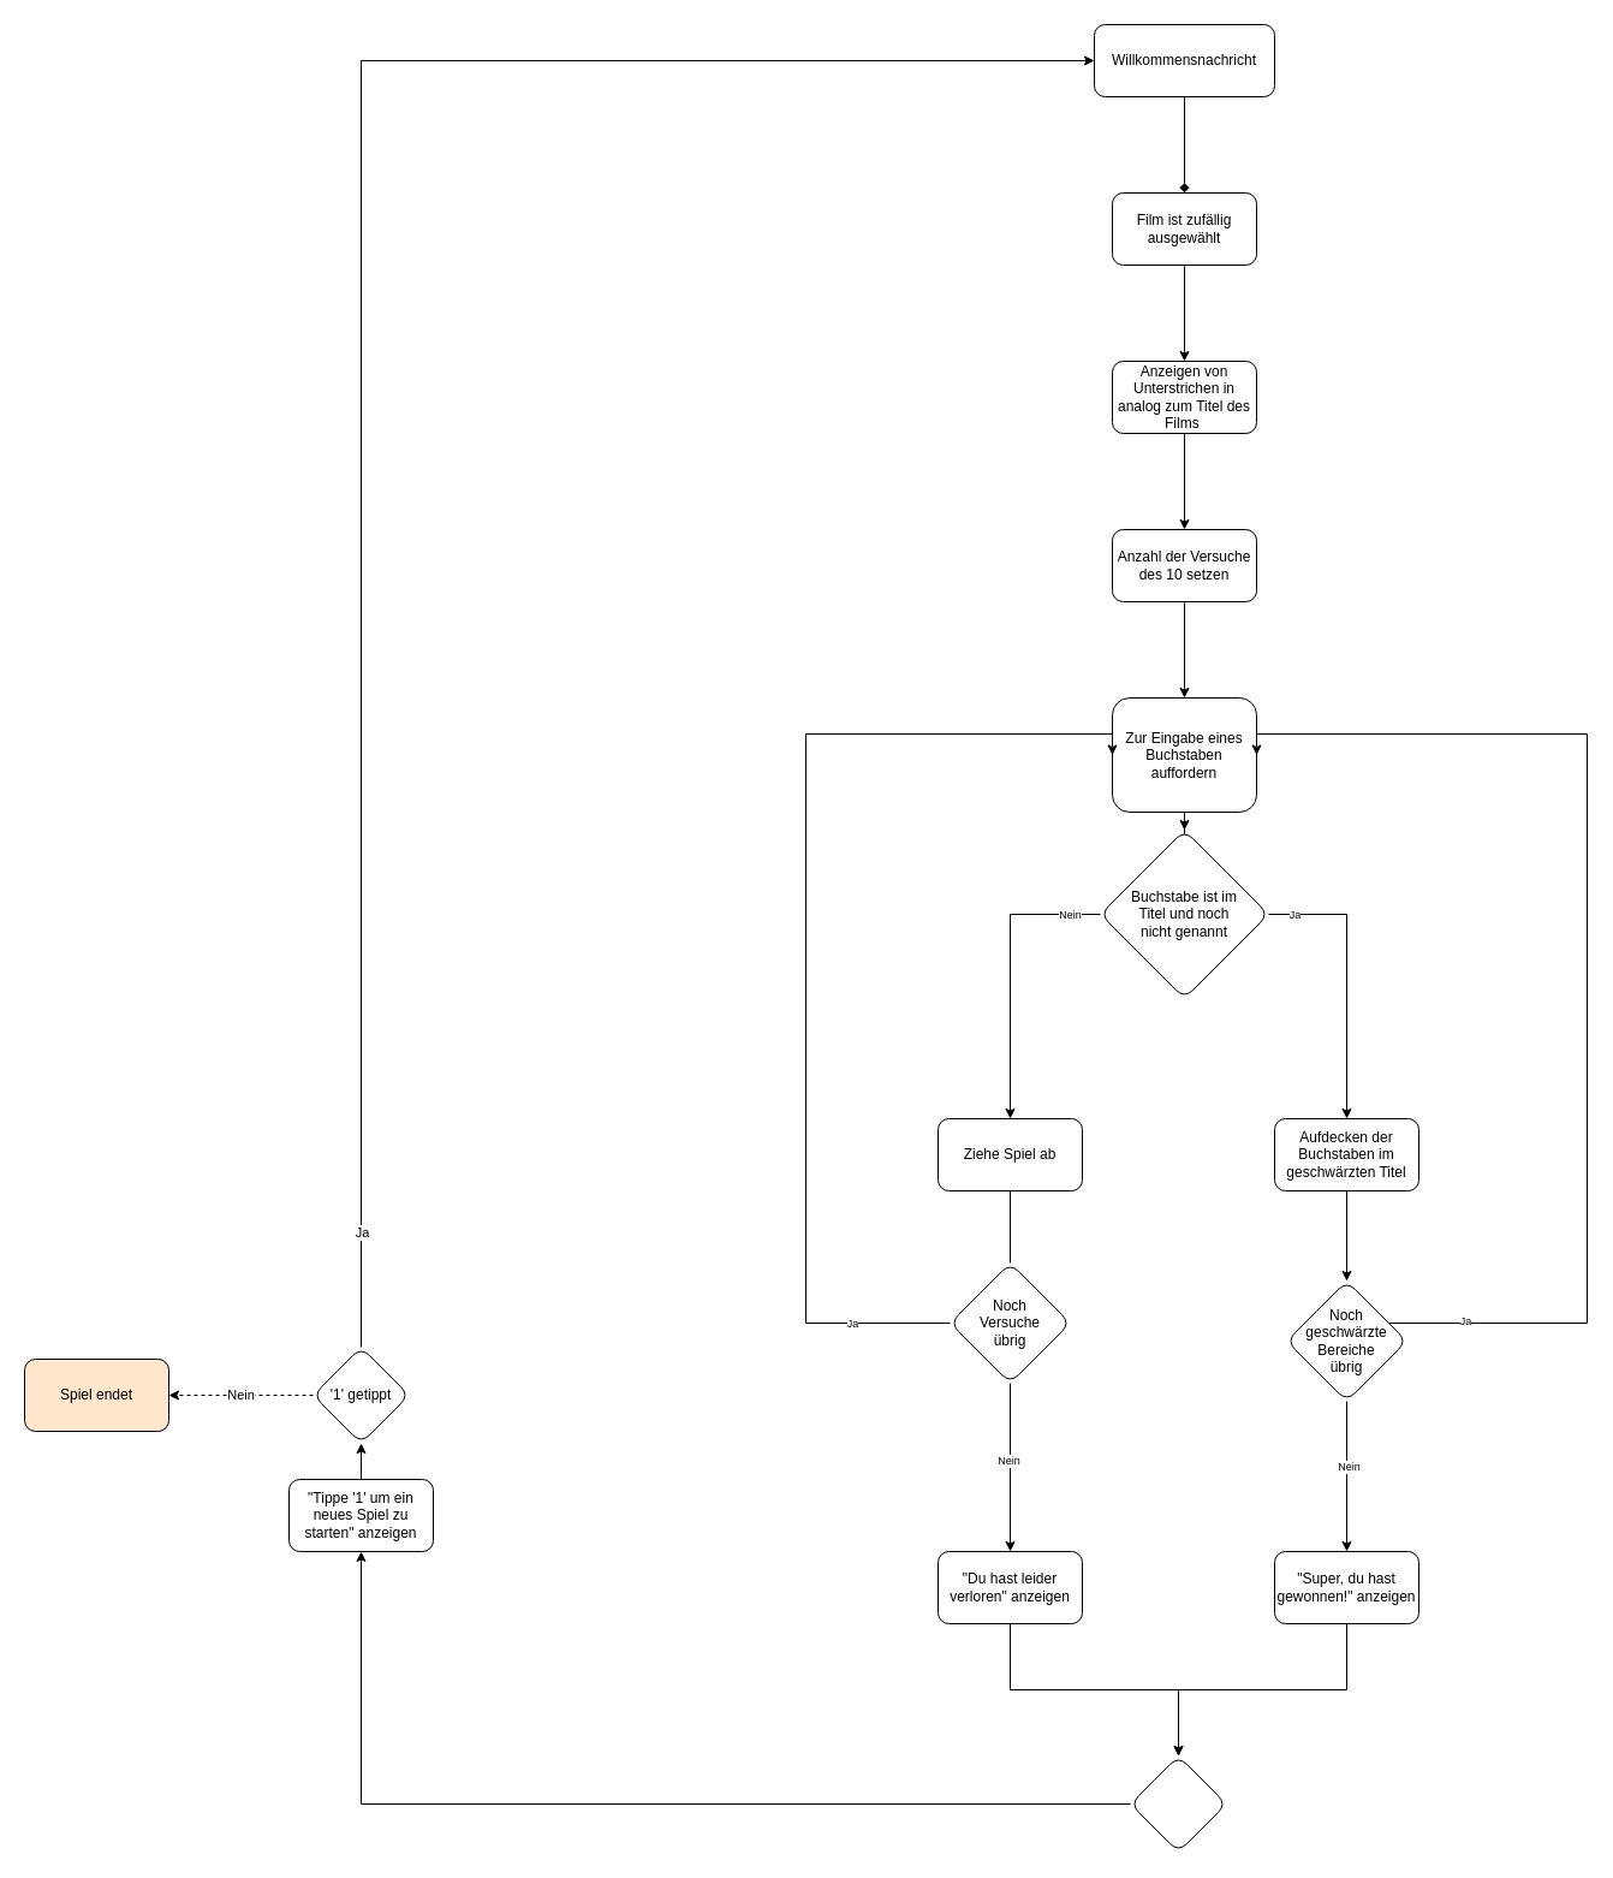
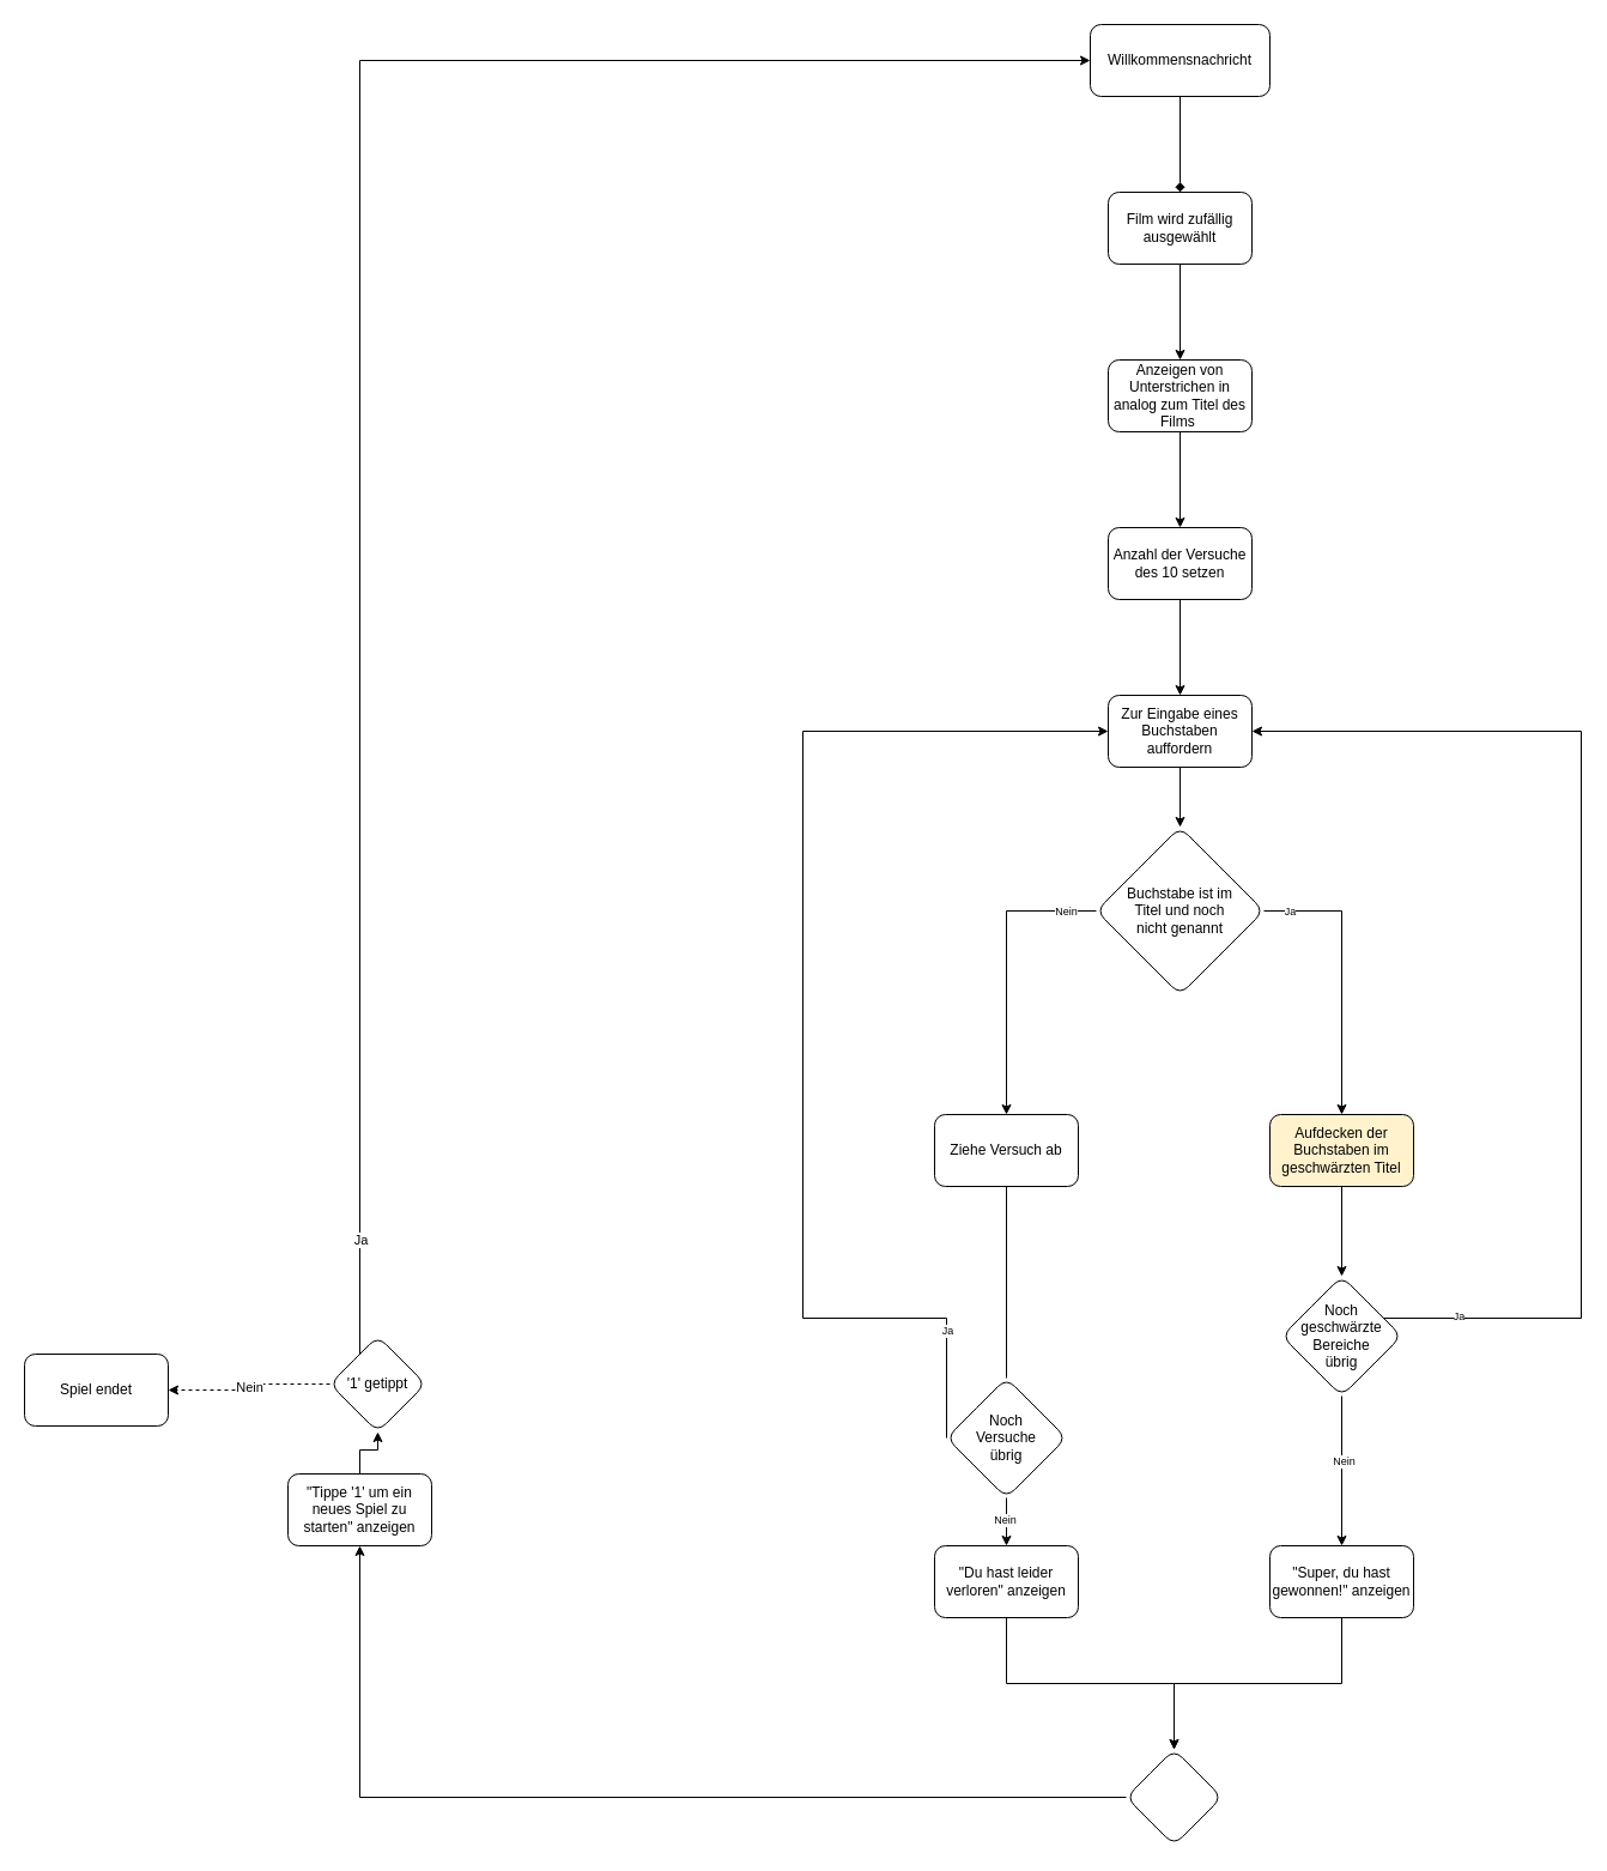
  <mxCell id="0" />
  <mxCell id="1" parent="0" />
  <mxCell id="2" value="" style="edgeStyle=orthogonalEdgeStyle;rounded=0;orthogonalLoop=1;jettySize=auto;html=1;endArrow=diamond;" edge="1" parent="1" source="3" target="5"><mxGeometry relative="1" as="geometry" /></mxCell>
  <mxCell id="3" value="Willkommensnachricht" style="rounded=1;whiteSpace=wrap;html=1;" vertex="1" parent="1"><mxGeometry x="910" y="20" width="150" height="60" as="geometry" /></mxCell>
  <mxCell id="4" value="" style="edgeStyle=orthogonalEdgeStyle;rounded=0;orthogonalLoop=1;jettySize=auto;html=1;" edge="1" parent="1" source="5" target="7"><mxGeometry relative="1" as="geometry" /></mxCell>
- <mxCell id="5" value="Film ist zufällig ausgewählt" style="whiteSpace=wrap;html=1;rounded=1;" vertex="1" parent="1"><mxGeometry x="925" y="160" width="120" height="60" as="geometry" /></mxCell>
+ <mxCell id="5" value="Film wird zufällig ausgewählt" style="whiteSpace=wrap;html=1;rounded=1;" vertex="1" parent="1"><mxGeometry x="925" y="160" width="120" height="60" as="geometry" /></mxCell>
  <mxCell id="6" value="" style="edgeStyle=orthogonalEdgeStyle;rounded=0;orthogonalLoop=1;jettySize=auto;html=1;" edge="1" parent="1" source="7" target="9"><mxGeometry relative="1" as="geometry" /></mxCell>
  <mxCell id="7" value="Anzeigen von Unterstrichen in analog zum Titel des Films&amp;nbsp;" style="whiteSpace=wrap;html=1;rounded=1;" vertex="1" parent="1"><mxGeometry x="925" y="300" width="120" height="60" as="geometry" /></mxCell>
  <mxCell id="8" value="" style="edgeStyle=orthogonalEdgeStyle;rounded=0;orthogonalLoop=1;jettySize=auto;html=1;" edge="1" parent="1" source="9" target="11"><mxGeometry relative="1" as="geometry" /></mxCell>
  <mxCell id="9" value="Anzahl der Versuche des 10 setzen" style="whiteSpace=wrap;html=1;rounded=1;" vertex="1" parent="1"><mxGeometry x="925" y="440" width="120" height="60" as="geometry" /></mxCell>
  <mxCell id="10" value="" style="edgeStyle=orthogonalEdgeStyle;rounded=0;orthogonalLoop=1;jettySize=auto;html=1;" edge="1" parent="1" source="11" target="16"><mxGeometry relative="1" as="geometry" /></mxCell>
- <mxCell id="11" value="Zur Eingabe eines Buchstaben auffordern" style="whiteSpace=wrap;html=1;rounded=1;" vertex="1" parent="1"><mxGeometry x="925" y="580" width="120" height="95" as="geometry" /></mxCell>
+ <mxCell id="11" value="Zur Eingabe eines Buchstaben auffordern" style="whiteSpace=wrap;html=1;rounded=1;" vertex="1" parent="1"><mxGeometry x="925" y="580" width="120" height="60" as="geometry" /></mxCell>
  <mxCell id="12" value="" style="edgeStyle=orthogonalEdgeStyle;rounded=0;orthogonalLoop=1;jettySize=auto;html=1;" edge="1" parent="1" source="16" target="18"><mxGeometry relative="1" as="geometry" /></mxCell>
  <mxCell id="13" value="Nein" style="edgeLabel;html=1;align=center;verticalAlign=middle;resizable=0;points=[];fontSize=9;" vertex="1" connectable="0" parent="12"><mxGeometry x="-0.79" relative="1" as="geometry"><mxPoint as="offset" /></mxGeometry></mxCell>
  <mxCell id="14" value="" style="edgeStyle=orthogonalEdgeStyle;rounded=0;orthogonalLoop=1;jettySize=auto;html=1;" edge="1" parent="1" source="16" target="32"><mxGeometry x="0.273" y="60" relative="1" as="geometry"><mxPoint as="offset" /></mxGeometry></mxCell>
  <mxCell id="15" value="Ja" style="edgeLabel;html=1;align=center;verticalAlign=middle;resizable=0;points=[];fontSize=9;" vertex="1" connectable="0" parent="14"><mxGeometry x="-0.821" relative="1" as="geometry"><mxPoint as="offset" /></mxGeometry></mxCell>
  <mxCell id="16" value="&lt;span style=&quot;background-color: rgb(255, 255, 255);&quot;&gt;&lt;font style=&quot;font-size: 12px;&quot;&gt;Buchstabe ist im &lt;br&gt;Titel und noch &lt;br&gt;nicht genannt&lt;/font&gt;&lt;/span&gt;" style="rhombus;whiteSpace=wrap;html=1;rounded=1;" vertex="1" parent="1"><mxGeometry x="915" y="690" width="140" height="140" as="geometry" /></mxCell>
  <mxCell id="17" value="" style="edgeStyle=orthogonalEdgeStyle;rounded=0;orthogonalLoop=1;jettySize=auto;html=1;endArrow=none;" edge="1" parent="1" source="18" target="23"><mxGeometry relative="1" as="geometry" /></mxCell>
- <mxCell id="18" value="Ziehe Spiel ab" style="whiteSpace=wrap;html=1;rounded=1;" vertex="1" parent="1"><mxGeometry x="780" y="930" width="120" height="60" as="geometry" /></mxCell>
+ <mxCell id="18" value="Ziehe Versuch ab" style="whiteSpace=wrap;html=1;rounded=1;" vertex="1" parent="1"><mxGeometry x="780" y="930" width="120" height="60" as="geometry" /></mxCell>
  <mxCell id="19" style="edgeStyle=orthogonalEdgeStyle;rounded=0;orthogonalLoop=1;jettySize=auto;html=1;exitX=0;exitY=0.5;exitDx=0;exitDy=0;entryX=0;entryY=0.5;entryDx=0;entryDy=0;" edge="1" parent="1" source="23" target="11"><mxGeometry relative="1" as="geometry"><mxPoint x="760" y="986" as="targetPoint" /><Array as="points"><mxPoint x="670" y="1100" /><mxPoint x="670" y="610" /></Array></mxGeometry></mxCell>
  <mxCell id="20" value="Ja" style="edgeLabel;html=1;align=center;verticalAlign=middle;resizable=0;points=[];fontSize=9;" vertex="1" connectable="0" parent="19"><mxGeometry x="-0.814" relative="1" as="geometry"><mxPoint as="offset" /></mxGeometry></mxCell>
  <mxCell id="21" style="edgeStyle=orthogonalEdgeStyle;rounded=0;orthogonalLoop=1;jettySize=auto;html=1;fontSize=9;" edge="1" parent="1" source="23" target="41"><mxGeometry relative="1" as="geometry" /></mxCell>
  <mxCell id="22" value="Nein" style="edgeLabel;html=1;align=center;verticalAlign=middle;resizable=0;points=[];fontSize=9;" vertex="1" connectable="0" parent="21"><mxGeometry x="-0.089" y="-2" relative="1" as="geometry"><mxPoint as="offset" /></mxGeometry></mxCell>
- <mxCell id="23" value="Noch &lt;br&gt;Versuche &lt;br&gt;übrig" style="rhombus;whiteSpace=wrap;html=1;rounded=1;" vertex="1" parent="1"><mxGeometry x="790" y="1050" width="100" height="100" as="geometry" /></mxCell>
+ <mxCell id="23" value="Noch &lt;br&gt;Versuche &lt;br&gt;übrig" style="rhombus;whiteSpace=wrap;html=1;rounded=1;" vertex="1" parent="1"><mxGeometry x="790" y="1150" width="100" height="100" as="geometry" /></mxCell>
  <mxCell id="24" value="" style="edgeStyle=orthogonalEdgeStyle;rounded=0;orthogonalLoop=1;jettySize=auto;html=1;" edge="1" parent="1" source="25" target="29"><mxGeometry relative="1" as="geometry" /></mxCell>
  <mxCell id="25" value="&quot;Tippe '1' um ein neues Spiel zu starten&quot; anzeigen" style="whiteSpace=wrap;html=1;rounded=1;" vertex="1" parent="1"><mxGeometry x="240" y="1230" width="120" height="60" as="geometry" /></mxCell>
  <mxCell id="26" value="Nein" style="edgeStyle=orthogonalEdgeStyle;rounded=0;orthogonalLoop=1;jettySize=auto;html=1;dashed=1;" edge="1" parent="1" source="29" target="30"><mxGeometry relative="1" as="geometry" /></mxCell>
  <mxCell id="27" value="" style="edgeStyle=orthogonalEdgeStyle;rounded=0;orthogonalLoop=1;jettySize=auto;html=1;entryX=0;entryY=0.5;entryDx=0;entryDy=0;" edge="1" parent="1" source="29" target="3"><mxGeometry relative="1" as="geometry"><mxPoint x="480" y="440" as="targetPoint" /><Array as="points"><mxPoint x="300" y="50" /></Array></mxGeometry></mxCell>
  <mxCell id="28" value="Ja" style="edgeLabel;html=1;align=center;verticalAlign=middle;resizable=0;points=[];" vertex="1" connectable="0" parent="27"><mxGeometry x="-0.886" relative="1" as="geometry"><mxPoint as="offset" /></mxGeometry></mxCell>
- <mxCell id="29" value="'1' getippt" style="rhombus;whiteSpace=wrap;html=1;rounded=1;" vertex="1" parent="1"><mxGeometry x="260" y="1120" width="80" height="80" as="geometry" /></mxCell>
- <mxCell id="30" value="Spiel endet" style="whiteSpace=wrap;html=1;rounded=1;fillColor=#ffe6cc;" vertex="1" parent="1"><mxGeometry x="20" y="1130" width="120" height="60" as="geometry" /></mxCell>
+ <mxCell id="29" value="'1' getippt" style="rhombus;whiteSpace=wrap;html=1;rounded=1;" vertex="1" parent="1"><mxGeometry x="275" y="1115" width="80" height="80" as="geometry" /></mxCell>
+ <mxCell id="30" value="Spiel endet" style="whiteSpace=wrap;html=1;rounded=1;" vertex="1" parent="1"><mxGeometry x="20" y="1130" width="120" height="60" as="geometry" /></mxCell>
  <mxCell id="31" value="" style="edgeStyle=orthogonalEdgeStyle;rounded=0;orthogonalLoop=1;jettySize=auto;html=1;" edge="1" parent="1" source="32" target="37"><mxGeometry relative="1" as="geometry" /></mxCell>
- <mxCell id="32" value="Aufdecken der Buchstaben im geschwärzten Titel" style="whiteSpace=wrap;html=1;rounded=1;" vertex="1" parent="1"><mxGeometry x="1060" y="930" width="120" height="60" as="geometry" /></mxCell>
+ <mxCell id="32" value="Aufdecken der Buchstaben im geschwärzten Titel" style="whiteSpace=wrap;html=1;rounded=1;fillColor=#fff2cc;" vertex="1" parent="1"><mxGeometry x="1060" y="930" width="120" height="60" as="geometry" /></mxCell>
  <mxCell id="33" style="edgeStyle=orthogonalEdgeStyle;rounded=0;orthogonalLoop=1;jettySize=auto;html=1;entryX=1;entryY=0.5;entryDx=0;entryDy=0;" edge="1" parent="1" source="37" target="11"><mxGeometry relative="1" as="geometry"><Array as="points"><mxPoint x="1320" y="1100" /><mxPoint x="1320" y="610" /></Array></mxGeometry></mxCell>
  <mxCell id="34" value="Ja" style="edgeLabel;html=1;align=center;verticalAlign=middle;resizable=0;points=[];fontSize=9;" vertex="1" connectable="0" parent="33"><mxGeometry x="-0.867" y="2" relative="1" as="geometry"><mxPoint as="offset" /></mxGeometry></mxCell>
  <mxCell id="35" value="" style="edgeStyle=orthogonalEdgeStyle;rounded=0;orthogonalLoop=1;jettySize=auto;html=1;" edge="1" parent="1" source="37" target="39"><mxGeometry relative="1" as="geometry" /></mxCell>
  <mxCell id="36" value="Nein" style="edgeLabel;html=1;align=center;verticalAlign=middle;resizable=0;points=[];fontSize=9;" vertex="1" connectable="0" parent="35"><mxGeometry x="-0.142" y="1" relative="1" as="geometry"><mxPoint as="offset" /></mxGeometry></mxCell>
  <mxCell id="37" value="Noch geschwärzte Bereiche &lt;br&gt;übrig" style="rhombus;whiteSpace=wrap;html=1;rounded=1;" vertex="1" parent="1"><mxGeometry x="1070" y="1065" width="100" height="100" as="geometry" /></mxCell>
  <mxCell id="38" style="edgeStyle=orthogonalEdgeStyle;rounded=0;orthogonalLoop=1;jettySize=auto;html=1;exitX=0.5;exitY=1;exitDx=0;exitDy=0;" edge="1" parent="1" source="39" target="43"><mxGeometry relative="1" as="geometry"><mxPoint x="940" y="1260" as="targetPoint" /></mxGeometry></mxCell>
  <mxCell id="39" value="&quot;Super, du hast gewonnen!&quot; anzeigen" style="whiteSpace=wrap;html=1;rounded=1;" vertex="1" parent="1"><mxGeometry x="1060" y="1290" width="120" height="60" as="geometry" /></mxCell>
  <mxCell id="40" value="" style="edgeStyle=orthogonalEdgeStyle;rounded=0;orthogonalLoop=1;jettySize=auto;html=1;exitX=0.5;exitY=1;exitDx=0;exitDy=0;" edge="1" parent="1" source="41" target="43"><mxGeometry relative="1" as="geometry" /></mxCell>
  <mxCell id="41" value="&quot;Du hast leider verloren&quot; anzeigen" style="rounded=1;whiteSpace=wrap;html=1;" vertex="1" parent="1"><mxGeometry x="780" y="1290" width="120" height="60" as="geometry" /></mxCell>
  <mxCell id="42" style="edgeStyle=orthogonalEdgeStyle;rounded=0;orthogonalLoop=1;jettySize=auto;html=1;entryX=0.5;entryY=1;entryDx=0;entryDy=0;" edge="1" parent="1" source="43" target="25"><mxGeometry relative="1" as="geometry" /></mxCell>
  <mxCell id="43" value="" style="rhombus;whiteSpace=wrap;html=1;rounded=1;" vertex="1" parent="1"><mxGeometry x="940" y="1460" width="80" height="80" as="geometry" /></mxCell>
